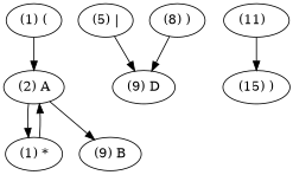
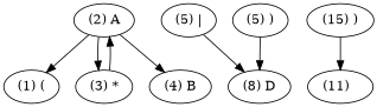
  digraph {
    "(1) ("
    "(2) A"
-   "(3) *" [label="(1) *"]
-   "(4) B" [label="(9) B"]
+   "(3) *"
+   "(4) B"
    "(5) |"
-   "(9) D"
-   "(8) )"
+   "(9) D" [label="(8) D"]
+   "(8) )" [label="(5) )"]
    n8 [label="(15) )"]
    "(11)  "
-   "(1) (" -> "(2) A"
+   "(2) A" -> "(1) ("
    "(2) A" -> "(3) *"
    "(2) A" -> "(4) B"
    "(3) *" -> "(2) A"
    "(5) |" -> "(9) D"
    "(8) )" -> "(9) D"
-   "(11)  " -> n8
+   n8 -> "(11)  "
  }
